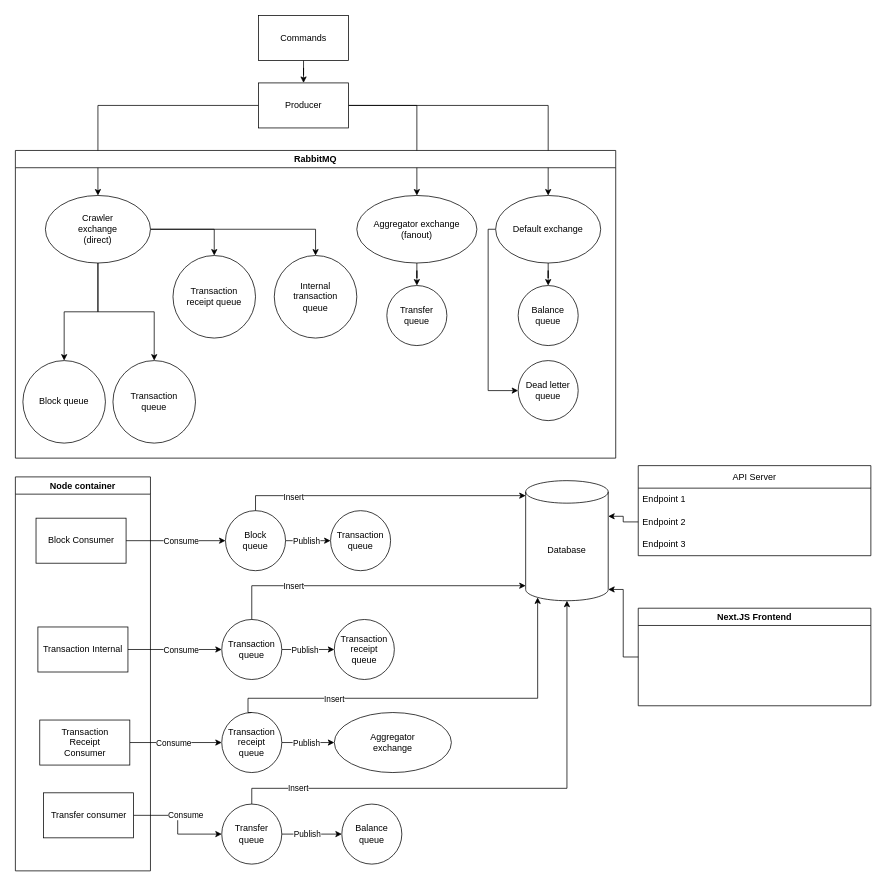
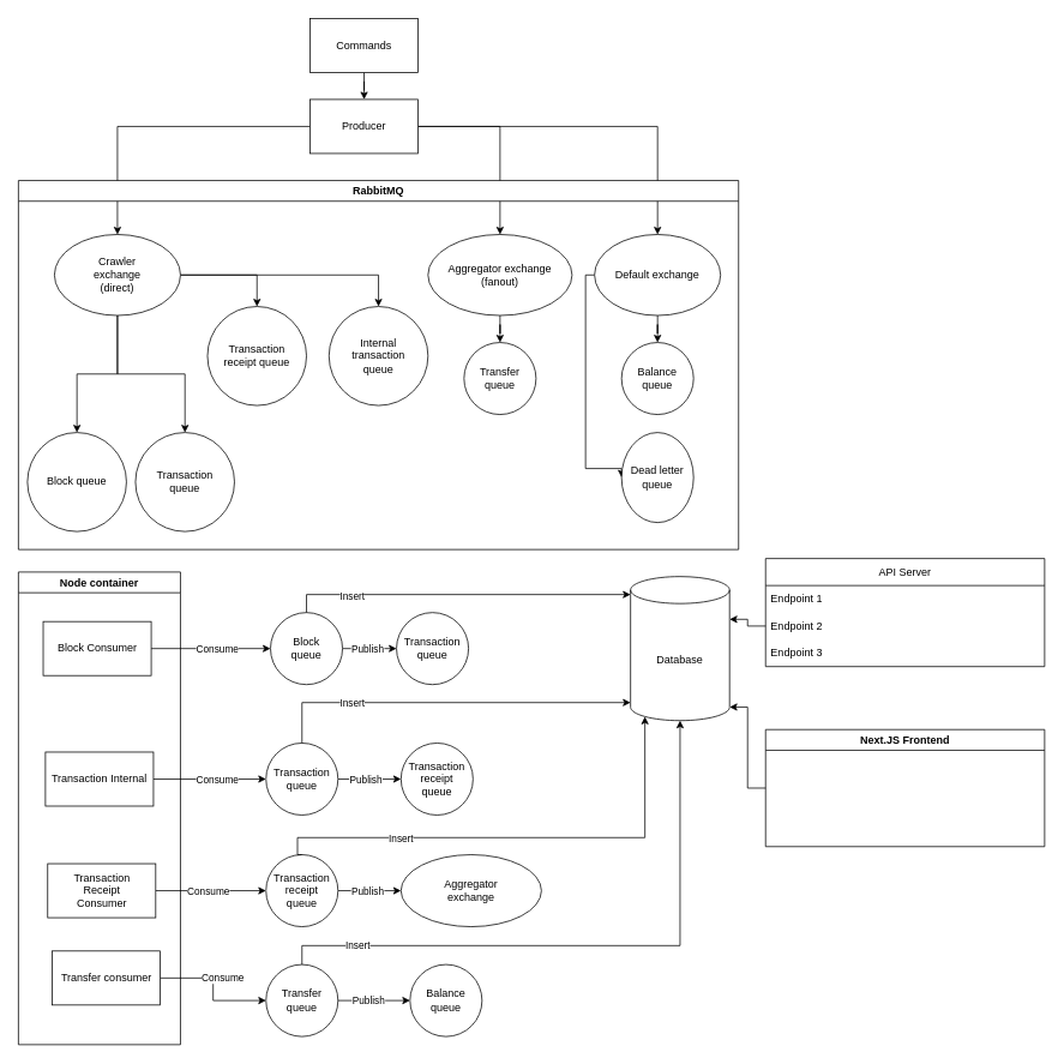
  <mxCell id="0" />
  <mxCell id="1" parent="0" />
  <mxCell id="2" style="edgeStyle=orthogonalEdgeStyle;rounded=0;orthogonalLoop=1;jettySize=auto;html=1;entryX=0.5;entryY=0;entryDx=0;entryDy=0;" edge="1" parent="1" source="5" target="11"><mxGeometry relative="1" as="geometry" /></mxCell>
  <mxCell id="3" style="edgeStyle=orthogonalEdgeStyle;rounded=0;orthogonalLoop=1;jettySize=auto;html=1;" edge="1" parent="1" source="5" target="13"><mxGeometry relative="1" as="geometry" /></mxCell>
  <mxCell id="4" style="edgeStyle=orthogonalEdgeStyle;rounded=0;orthogonalLoop=1;jettySize=auto;html=1;entryX=0.5;entryY=0;entryDx=0;entryDy=0;" edge="1" parent="1" source="5" target="16"><mxGeometry relative="1" as="geometry" /></mxCell>
  <mxCell id="5" value="Producer" style="rounded=0;whiteSpace=wrap;html=1;" vertex="1" parent="1"><mxGeometry x="344" y="110" width="120" height="60" as="geometry" /></mxCell>
  <mxCell id="6" value="RabbitMQ" style="swimlane;whiteSpace=wrap;html=1;" vertex="1" parent="1"><mxGeometry x="20" y="200" width="800" height="410" as="geometry" /></mxCell>
  <mxCell id="7" style="edgeStyle=orthogonalEdgeStyle;rounded=0;orthogonalLoop=1;jettySize=auto;html=1;entryX=0.5;entryY=0;entryDx=0;entryDy=0;" edge="1" parent="6" source="11" target="17"><mxGeometry relative="1" as="geometry" /></mxCell>
  <mxCell id="8" style="edgeStyle=orthogonalEdgeStyle;rounded=0;orthogonalLoop=1;jettySize=auto;html=1;entryX=0.5;entryY=0;entryDx=0;entryDy=0;" edge="1" parent="6" source="11" target="18"><mxGeometry relative="1" as="geometry" /></mxCell>
  <mxCell id="9" style="edgeStyle=orthogonalEdgeStyle;rounded=0;orthogonalLoop=1;jettySize=auto;html=1;entryX=0.5;entryY=0;entryDx=0;entryDy=0;" edge="1" parent="6" source="11" target="19"><mxGeometry relative="1" as="geometry" /></mxCell>
  <mxCell id="10" style="edgeStyle=orthogonalEdgeStyle;rounded=0;orthogonalLoop=1;jettySize=auto;html=1;entryX=0.5;entryY=0;entryDx=0;entryDy=0;" edge="1" parent="6" source="11" target="20"><mxGeometry relative="1" as="geometry" /></mxCell>
  <mxCell id="11" value="Crawler&lt;div&gt;exchange&lt;/div&gt;&lt;div&gt;(direct)&lt;/div&gt;" style="ellipse;whiteSpace=wrap;html=1;" vertex="1" parent="6"><mxGeometry x="40" y="60" width="140" height="90" as="geometry" /></mxCell>
  <mxCell id="12" style="edgeStyle=orthogonalEdgeStyle;rounded=0;orthogonalLoop=1;jettySize=auto;html=1;entryX=0.5;entryY=0;entryDx=0;entryDy=0;" edge="1" parent="6" source="13" target="22"><mxGeometry relative="1" as="geometry" /></mxCell>
  <mxCell id="13" value="Aggregator exchange&lt;div&gt;(fanout)&lt;/div&gt;" style="ellipse;whiteSpace=wrap;html=1;" vertex="1" parent="6"><mxGeometry x="455" y="60" width="160" height="90" as="geometry" /></mxCell>
  <mxCell id="14" style="edgeStyle=orthogonalEdgeStyle;rounded=0;orthogonalLoop=1;jettySize=auto;html=1;entryX=0;entryY=0.5;entryDx=0;entryDy=0;exitX=0;exitY=0.5;exitDx=0;exitDy=0;" edge="1" parent="6" source="16" target="21"><mxGeometry relative="1" as="geometry"><Array as="points"><mxPoint x="630" y="105" /><mxPoint x="630" y="320" /></Array></mxGeometry></mxCell>
  <mxCell id="15" style="edgeStyle=orthogonalEdgeStyle;rounded=0;orthogonalLoop=1;jettySize=auto;html=1;entryX=0.5;entryY=0;entryDx=0;entryDy=0;" edge="1" parent="6" source="16" target="23"><mxGeometry relative="1" as="geometry" /></mxCell>
  <mxCell id="16" value="Default exchange" style="ellipse;whiteSpace=wrap;html=1;" vertex="1" parent="6"><mxGeometry x="640" y="60" width="140" height="90" as="geometry" /></mxCell>
  <mxCell id="17" value="Block queue" style="ellipse;whiteSpace=wrap;html=1;aspect=fixed;" vertex="1" parent="6"><mxGeometry x="10" y="280" width="110" height="110" as="geometry" /></mxCell>
  <mxCell id="18" value="Transaction&lt;div&gt;queue&lt;/div&gt;" style="ellipse;whiteSpace=wrap;html=1;aspect=fixed;" vertex="1" parent="6"><mxGeometry x="130" y="280" width="110" height="110" as="geometry" /></mxCell>
  <mxCell id="19" value="Transaction&lt;div&gt;receipt&amp;nbsp;&lt;span style=&quot;background-color: initial;&quot;&gt;queue&lt;/span&gt;&lt;/div&gt;" style="ellipse;whiteSpace=wrap;html=1;aspect=fixed;" vertex="1" parent="6"><mxGeometry x="210" y="140" width="110" height="110" as="geometry" /></mxCell>
  <mxCell id="20" value="Internal&lt;div&gt;transaction&lt;/div&gt;&lt;div&gt;queue&lt;/div&gt;" style="ellipse;whiteSpace=wrap;html=1;aspect=fixed;" vertex="1" parent="6"><mxGeometry x="345" y="140" width="110" height="110" as="geometry" /></mxCell>
- <mxCell id="21" value="Dead letter&lt;div&gt;queue&lt;/div&gt;" style="ellipse;whiteSpace=wrap;html=1;aspect=fixed;" vertex="1" parent="6"><mxGeometry x="670" y="280" width="80" height="80" as="geometry" /></mxCell>
+ <mxCell id="21" value="Dead letter&lt;div&gt;queue&lt;/div&gt;" style="ellipse;whiteSpace=wrap;html=1;aspect=fixed;" vertex="1" parent="6"><mxGeometry x="670" y="280" width="80" height="100" as="geometry" /></mxCell>
  <mxCell id="22" value="Transfer&lt;div&gt;queue&lt;/div&gt;" style="ellipse;whiteSpace=wrap;html=1;aspect=fixed;" vertex="1" parent="6"><mxGeometry x="495" y="180" width="80" height="80" as="geometry" /></mxCell>
  <mxCell id="23" value="Balance queue" style="ellipse;whiteSpace=wrap;html=1;aspect=fixed;" vertex="1" parent="6"><mxGeometry x="670" y="180" width="80" height="80" as="geometry" /></mxCell>
  <mxCell id="24" style="edgeStyle=orthogonalEdgeStyle;rounded=0;orthogonalLoop=1;jettySize=auto;html=1;entryX=0.5;entryY=0;entryDx=0;entryDy=0;" edge="1" parent="1" source="25" target="5"><mxGeometry relative="1" as="geometry" /></mxCell>
  <mxCell id="25" value="Commands" style="rounded=0;whiteSpace=wrap;html=1;" vertex="1" parent="1"><mxGeometry x="344" y="20" width="120" height="60" as="geometry" /></mxCell>
  <mxCell id="26" value="" style="edgeStyle=orthogonalEdgeStyle;rounded=0;orthogonalLoop=1;jettySize=auto;html=1;" edge="1" parent="1" source="60" target="34"><mxGeometry relative="1" as="geometry" /></mxCell>
  <mxCell id="27" value="Consume" style="edgeLabel;html=1;align=center;verticalAlign=middle;resizable=0;points=[];" vertex="1" connectable="0" parent="26"><mxGeometry x="-0.145" relative="1" as="geometry"><mxPoint x="16" as="offset" /></mxGeometry></mxCell>
  <mxCell id="28" value="" style="edgeStyle=orthogonalEdgeStyle;rounded=0;orthogonalLoop=1;jettySize=auto;html=1;" edge="1" parent="1" source="61" target="38"><mxGeometry relative="1" as="geometry" /></mxCell>
  <mxCell id="29" value="Consume" style="edgeLabel;html=1;align=center;verticalAlign=middle;resizable=0;points=[];" vertex="1" connectable="0" parent="28"><mxGeometry x="-0.019" y="-4" relative="1" as="geometry"><mxPoint x="9" y="-4" as="offset" /></mxGeometry></mxCell>
  <mxCell id="30" value="" style="edgeStyle=orthogonalEdgeStyle;rounded=0;orthogonalLoop=1;jettySize=auto;html=1;" edge="1" parent="1" source="62" target="42"><mxGeometry relative="1" as="geometry" /></mxCell>
  <mxCell id="31" value="Consume" style="edgeLabel;html=1;align=center;verticalAlign=middle;resizable=0;points=[];" vertex="1" connectable="0" parent="30"><mxGeometry x="-0.152" y="1" relative="1" as="geometry"><mxPoint x="6" y="1" as="offset" /></mxGeometry></mxCell>
  <mxCell id="32" value="" style="edgeStyle=orthogonalEdgeStyle;rounded=0;orthogonalLoop=1;jettySize=auto;html=1;" edge="1" parent="1" source="34" target="35"><mxGeometry relative="1" as="geometry" /></mxCell>
  <mxCell id="33" value="Publish" style="edgeLabel;html=1;align=center;verticalAlign=middle;resizable=0;points=[];" vertex="1" connectable="0" parent="32"><mxGeometry x="-0.43" y="-4" relative="1" as="geometry"><mxPoint x="10" y="-4" as="offset" /></mxGeometry></mxCell>
  <mxCell id="34" value="Block&lt;div&gt;queue&lt;/div&gt;" style="ellipse;whiteSpace=wrap;html=1;rounded=0;" vertex="1" parent="1"><mxGeometry x="300" y="680" width="80" height="80" as="geometry" /></mxCell>
  <mxCell id="35" value="Transaction&lt;div&gt;queue&lt;/div&gt;" style="ellipse;whiteSpace=wrap;html=1;rounded=0;" vertex="1" parent="1"><mxGeometry x="440" y="680" width="80" height="80" as="geometry" /></mxCell>
  <mxCell id="36" value="" style="edgeStyle=orthogonalEdgeStyle;rounded=0;orthogonalLoop=1;jettySize=auto;html=1;" edge="1" parent="1" source="38" target="39"><mxGeometry relative="1" as="geometry" /></mxCell>
  <mxCell id="37" value="Publish" style="edgeLabel;html=1;align=center;verticalAlign=middle;resizable=0;points=[];" vertex="1" connectable="0" parent="36"><mxGeometry x="-0.305" y="-1" relative="1" as="geometry"><mxPoint x="6" y="-1" as="offset" /></mxGeometry></mxCell>
  <mxCell id="38" value="Transaction&lt;div&gt;queue&lt;/div&gt;" style="ellipse;whiteSpace=wrap;html=1;rounded=0;" vertex="1" parent="1"><mxGeometry x="295" y="825" width="80" height="80" as="geometry" /></mxCell>
  <mxCell id="39" value="Transaction&lt;div&gt;receipt&lt;/div&gt;&lt;div&gt;queue&lt;/div&gt;" style="ellipse;whiteSpace=wrap;html=1;rounded=0;" vertex="1" parent="1"><mxGeometry x="445" y="825" width="80" height="80" as="geometry" /></mxCell>
  <mxCell id="40" value="" style="edgeStyle=orthogonalEdgeStyle;rounded=0;orthogonalLoop=1;jettySize=auto;html=1;" edge="1" parent="1" source="42" target="43"><mxGeometry relative="1" as="geometry" /></mxCell>
  <mxCell id="41" value="Publish" style="edgeLabel;html=1;align=center;verticalAlign=middle;resizable=0;points=[];" vertex="1" connectable="0" parent="40"><mxGeometry x="-0.319" y="-1" relative="1" as="geometry"><mxPoint x="8" y="-1" as="offset" /></mxGeometry></mxCell>
  <mxCell id="42" value="Transaction&lt;div&gt;receipt&lt;/div&gt;&lt;div&gt;queue&lt;/div&gt;" style="ellipse;whiteSpace=wrap;html=1;rounded=0;" vertex="1" parent="1"><mxGeometry x="295" y="949" width="80" height="80" as="geometry" /></mxCell>
  <mxCell id="43" value="Aggregator&lt;div&gt;exchange&lt;/div&gt;" style="ellipse;whiteSpace=wrap;html=1;rounded=0;" vertex="1" parent="1"><mxGeometry x="445" y="949" width="156" height="80" as="geometry" /></mxCell>
  <mxCell id="44" value="" style="edgeStyle=orthogonalEdgeStyle;rounded=0;orthogonalLoop=1;jettySize=auto;html=1;" edge="1" parent="1" source="63" target="48"><mxGeometry relative="1" as="geometry" /></mxCell>
  <mxCell id="45" value="Consume" style="edgeLabel;html=1;align=center;verticalAlign=middle;resizable=0;points=[];" vertex="1" connectable="0" parent="44"><mxGeometry x="-0.125" y="-4" relative="1" as="geometry"><mxPoint x="14" y="-4" as="offset" /></mxGeometry></mxCell>
  <mxCell id="46" value="" style="edgeStyle=orthogonalEdgeStyle;rounded=0;orthogonalLoop=1;jettySize=auto;html=1;" edge="1" parent="1" source="48" target="49"><mxGeometry relative="1" as="geometry" /></mxCell>
  <mxCell id="47" value="Publish" style="edgeLabel;html=1;align=center;verticalAlign=middle;resizable=0;points=[];" vertex="1" connectable="0" parent="46"><mxGeometry x="-0.18" y="-2" relative="1" as="geometry"><mxPoint y="-2" as="offset" /></mxGeometry></mxCell>
  <mxCell id="48" value="Transfer queue" style="ellipse;whiteSpace=wrap;html=1;rounded=0;" vertex="1" parent="1"><mxGeometry x="295" y="1071" width="80" height="80" as="geometry" /></mxCell>
  <mxCell id="49" value="Balance&lt;div&gt;queue&lt;/div&gt;" style="ellipse;whiteSpace=wrap;html=1;rounded=0;" vertex="1" parent="1"><mxGeometry x="455" y="1071" width="80" height="80" as="geometry" /></mxCell>
  <mxCell id="50" value="Database" style="shape=cylinder3;whiteSpace=wrap;html=1;boundedLbl=1;backgroundOutline=1;size=15;" vertex="1" parent="1"><mxGeometry x="700" y="640" width="110" height="160" as="geometry" /></mxCell>
  <mxCell id="51" style="edgeStyle=orthogonalEdgeStyle;rounded=0;orthogonalLoop=1;jettySize=auto;html=1;exitX=0.5;exitY=0;exitDx=0;exitDy=0;" edge="1" parent="1" source="34"><mxGeometry relative="1" as="geometry"><mxPoint x="700" y="660" as="targetPoint" /><Array as="points"><mxPoint x="340" y="660" /><mxPoint x="700" y="660" /></Array></mxGeometry></mxCell>
  <mxCell id="52" value="Insert" style="edgeLabel;html=1;align=center;verticalAlign=middle;resizable=0;points=[];" vertex="1" connectable="0" parent="51"><mxGeometry x="-0.632" y="-1" relative="1" as="geometry"><mxPoint as="offset" /></mxGeometry></mxCell>
  <mxCell id="53" style="edgeStyle=orthogonalEdgeStyle;rounded=0;orthogonalLoop=1;jettySize=auto;html=1;entryX=0.145;entryY=1;entryDx=0;entryDy=-4.35;entryPerimeter=0;exitX=0.5;exitY=0;exitDx=0;exitDy=0;" edge="1" parent="1" source="42" target="50"><mxGeometry relative="1" as="geometry"><Array as="points"><mxPoint x="330" y="949" /><mxPoint x="330" y="930" /><mxPoint x="716" y="930" /></Array></mxGeometry></mxCell>
  <mxCell id="54" value="Insert" style="edgeLabel;html=1;align=center;verticalAlign=middle;resizable=0;points=[];" vertex="1" connectable="0" parent="53"><mxGeometry x="-0.494" y="-1" relative="1" as="geometry"><mxPoint as="offset" /></mxGeometry></mxCell>
  <mxCell id="55" style="edgeStyle=orthogonalEdgeStyle;rounded=0;orthogonalLoop=1;jettySize=auto;html=1;entryX=0.5;entryY=1;entryDx=0;entryDy=0;entryPerimeter=0;exitX=0.5;exitY=0;exitDx=0;exitDy=0;" edge="1" parent="1" source="48" target="50"><mxGeometry relative="1" as="geometry"><Array as="points"><mxPoint x="335" y="1050" /><mxPoint x="755" y="1050" /></Array></mxGeometry></mxCell>
  <mxCell id="56" value="Insert" style="edgeLabel;html=1;align=center;verticalAlign=middle;resizable=0;points=[];" vertex="1" connectable="0" parent="55"><mxGeometry x="-0.764" y="1" relative="1" as="geometry"><mxPoint as="offset" /></mxGeometry></mxCell>
  <mxCell id="57" style="edgeStyle=orthogonalEdgeStyle;rounded=0;orthogonalLoop=1;jettySize=auto;html=1;exitX=0.5;exitY=0;exitDx=0;exitDy=0;" edge="1" parent="1" source="38"><mxGeometry relative="1" as="geometry"><mxPoint x="700" y="780" as="targetPoint" /><Array as="points"><mxPoint x="335" y="780" /></Array></mxGeometry></mxCell>
  <mxCell id="58" value="Insert" style="edgeLabel;html=1;align=center;verticalAlign=middle;resizable=0;points=[];" vertex="1" connectable="0" parent="57"><mxGeometry x="-0.697" y="-2" relative="1" as="geometry"><mxPoint x="38" y="-2" as="offset" /></mxGeometry></mxCell>
  <mxCell id="59" value="Node container" style="swimlane;whiteSpace=wrap;html=1;" vertex="1" parent="1"><mxGeometry x="20" y="635" width="180" height="525" as="geometry" /></mxCell>
  <mxCell id="60" value="Block Consumer" style="rounded=0;whiteSpace=wrap;html=1;" vertex="1" parent="59"><mxGeometry x="27.5" y="55" width="120" height="60" as="geometry" /></mxCell>
  <mxCell id="61" value="Transaction Internal" style="rounded=0;whiteSpace=wrap;html=1;" vertex="1" parent="59"><mxGeometry x="30" y="200" width="120" height="60" as="geometry" /></mxCell>
  <mxCell id="62" value="Transaction&lt;div&gt;Receipt&lt;/div&gt;&lt;div&gt;Consumer&lt;/div&gt;" style="rounded=0;whiteSpace=wrap;html=1;" vertex="1" parent="59"><mxGeometry x="32.5" y="324" width="120" height="60" as="geometry" /></mxCell>
  <mxCell id="63" value="Transfer consumer" style="rounded=0;whiteSpace=wrap;html=1;" vertex="1" parent="59"><mxGeometry x="37.5" y="421" width="120" height="60" as="geometry" /></mxCell>
  <mxCell id="64" value="API Server" style="swimlane;fontStyle=0;childLayout=stackLayout;horizontal=1;startSize=30;horizontalStack=0;resizeParent=1;resizeParentMax=0;resizeLast=0;collapsible=1;marginBottom=0;whiteSpace=wrap;html=1;" vertex="1" parent="1"><mxGeometry x="850" y="620" width="310" height="120" as="geometry" /></mxCell>
  <mxCell id="65" value="Endpoint 1" style="text;strokeColor=none;fillColor=none;align=left;verticalAlign=middle;spacingLeft=4;spacingRight=4;overflow=hidden;points=[[0,0.5],[1,0.5]];portConstraint=eastwest;rotatable=0;whiteSpace=wrap;html=1;" vertex="1" parent="64"><mxGeometry y="30" width="310" height="30" as="geometry" /></mxCell>
  <mxCell id="66" value="Endpoint 2" style="text;strokeColor=none;fillColor=none;align=left;verticalAlign=middle;spacingLeft=4;spacingRight=4;overflow=hidden;points=[[0,0.5],[1,0.5]];portConstraint=eastwest;rotatable=0;whiteSpace=wrap;html=1;" vertex="1" parent="64"><mxGeometry y="60" width="310" height="30" as="geometry" /></mxCell>
  <mxCell id="67" value="Endpoint 3" style="text;strokeColor=none;fillColor=none;align=left;verticalAlign=middle;spacingLeft=4;spacingRight=4;overflow=hidden;points=[[0,0.5],[1,0.5]];portConstraint=eastwest;rotatable=0;whiteSpace=wrap;html=1;" vertex="1" parent="64"><mxGeometry y="90" width="310" height="30" as="geometry" /></mxCell>
  <mxCell id="68" value="Next.JS Frontend" style="swimlane;whiteSpace=wrap;html=1;" vertex="1" parent="1"><mxGeometry x="850" y="810" width="310" height="130" as="geometry" /></mxCell>
  <mxCell id="69" style="edgeStyle=orthogonalEdgeStyle;rounded=0;orthogonalLoop=1;jettySize=auto;html=1;entryX=1;entryY=0;entryDx=0;entryDy=47.5;entryPerimeter=0;" edge="1" parent="1" source="66" target="50"><mxGeometry relative="1" as="geometry" /></mxCell>
  <mxCell id="70" style="edgeStyle=orthogonalEdgeStyle;rounded=0;orthogonalLoop=1;jettySize=auto;html=1;entryX=1;entryY=1;entryDx=0;entryDy=-15;entryPerimeter=0;" edge="1" parent="1" source="68" target="50"><mxGeometry relative="1" as="geometry" /></mxCell>
